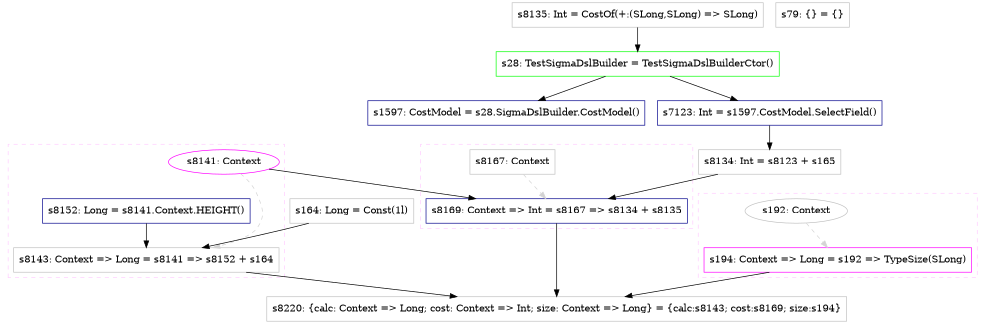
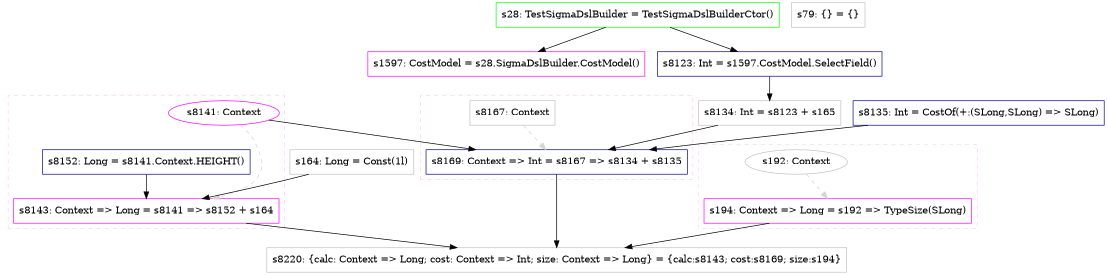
  digraph {
    concentrate=true
    node [color=gray fillcolor=white shape=box style=filled]
    edge [style=solid]
    n1 [color=magenta label="s8141: Context" shape=oval]
-   n2 [label="s8143: Context => Long = s8141 => s8152 + s164"]
+   n2 [color=magenta label="s8143: Context => Long = s8141 => s8152 + s164"]
    n3 [color=darkblue label="s8152: Long = s8141.Context.HEIGHT()"]
    n4 [label="s8167: Context"]
    n5 [color=darkblue label="s8169: Context => Int = s8167 => s8134 + s8135"]
    n6 [label="s192: Context" shape=oval]
    n7 [color=magenta label="s194: Context => Long = s192 => TypeSize(SLong)"]
    n8 [label="s8220: {calc: Context => Long; cost: Context => Int; size: Context => Long} = {calc:s8143; cost:s8169; size:s194}"]
    n9 [label="s164: Long = Const(1l)"]
    n10 [color=green label="s28: TestSigmaDslBuilder = TestSigmaDslBuilderCtor()"]
-   n11 [color=darkblue label="s1597: CostModel = s28.SigmaDslBuilder.CostModel()"]
-   n12 [color=darkblue label="s7123: Int = s1597.CostModel.SelectField()"]
+   n11 [color=magenta label="s1597: CostModel = s28.SigmaDslBuilder.CostModel()"]
+   n12 [color=darkblue label="s8123: Int = s1597.CostModel.SelectField()"]
    n13 [label="s8134: Int = s8123 + s165"]
-   n14 [label="s8135: Int = CostOf(+:(SLong,SLong) => SLong)"]
+   n14 [color=darkblue label="s8135: Int = CostOf(+:(SLong,SLong) => SLong)"]
    n15 [label="s79: {} = {}"]
    subgraph cluster_1 {
      color="#FFCCFF"
      style=dashed
      n3
      subgraph sub_2 {
        color="#FFCCFF"
        rank=source
        style=dashed
        n1
      }
      subgraph sub_3 {
        color="#FFCCFF"
        rank=sink
        style=dashed
        n2
      }
    }
    subgraph cluster_4 {
      color="#FFCCFF"
      style=dashed
      subgraph sub_5 {
        color="#FFCCFF"
        rank=source
        style=dashed
        n4
      }
      subgraph sub_6 {
        color="#FFCCFF"
        rank=sink
        style=dashed
        n5
      }
    }
    subgraph cluster_7 {
      color="#FFCCFF"
      style=dashed
      subgraph sub_8 {
        color="#FFCCFF"
        rank=source
        style=dashed
        n6
      }
      subgraph sub_9 {
        color="#FFCCFF"
        rank=sink
        style=dashed
        n7
      }
    }
    n1 -> n2 [color=lightgray style=dashed weight=0]
    n1 -> n5
    n2 -> n8
    n3 -> n2
    n4 -> n5 [color=lightgray style=dashed weight=0]
    n5 -> n8
    n6 -> n7 [color=lightgray style=dashed weight=0]
    n7 -> n8
    n9 -> n2
    n10 -> n11
    n10 -> n12
    n12 -> n13
    n13 -> n5
-   n14 -> n10
+   n14 -> n5
  }
